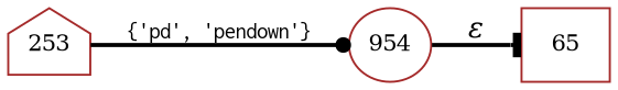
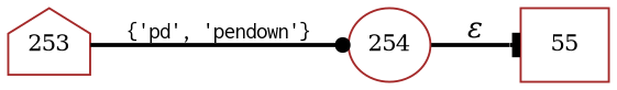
  digraph {
    rankdir=LR
    node [color=brown fixedsize=true fontsize=11 peripheries=1]
    edge [style=bold]
-   n1 [label=65 shape=box width=.6 peripheries=""]
+   n1 [label=55 shape=box width=.6 peripheries=""]
    n2 [label=253 shape=house width=.55]
-   n3 [label=954 shape=ellipse width=.55]
+   n3 [label=254 shape=ellipse width=.55]
    n2 -> n3 [arrowhead=dot arrowsize=.7 fontname=Courier fontsize=11 label="{'pd', 'pendown'}"]
    n3 -> n1 [arrowhead=tee fontname="Times-Italic" label="&epsilon;"]
  }
